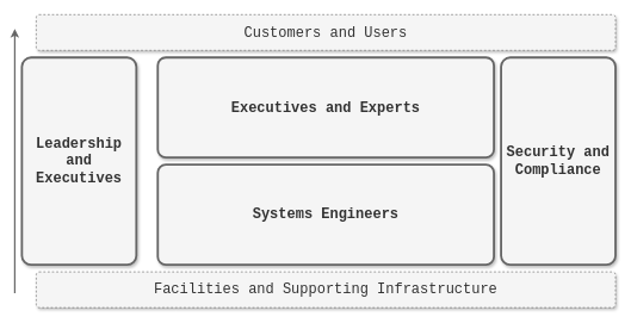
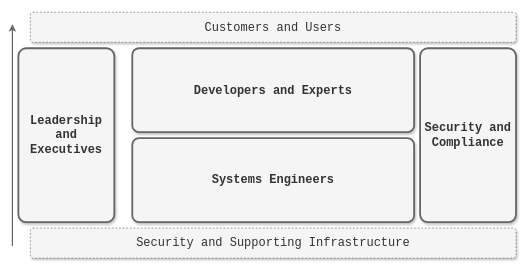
  <mxCell id="0" />
  <mxCell id="1" parent="0" />
  <mxCell id="2" value="&lt;div&gt;&lt;b&gt;Systems Engineers&lt;/b&gt;&lt;/div&gt;" style="rounded=1;whiteSpace=wrap;html=1;fontSize=20;fontFamily=Courier New;strokeWidth=3;arcSize=8;glass=0;shadow=1;fillColor=#f5f5f5;fontColor=#333333;strokeColor=#666666;" vertex="1" parent="1"><mxGeometry x="220" y="230" width="470" height="140" as="geometry" /></mxCell>
- <mxCell id="3" value="&lt;div&gt;&lt;b&gt;Executives and Experts&lt;/b&gt;&lt;br&gt;&lt;/div&gt;" style="rounded=1;whiteSpace=wrap;html=1;fontSize=20;fontFamily=Courier New;strokeWidth=3;arcSize=8;glass=0;shadow=1;fillColor=#f5f5f5;fontColor=#333333;strokeColor=#666666;" vertex="1" parent="1"><mxGeometry x="220" y="80" width="470" height="140" as="geometry" /></mxCell>
+ <mxCell id="3" value="&lt;div&gt;&lt;b&gt;Developers and Experts&lt;/b&gt;&lt;br&gt;&lt;/div&gt;" style="rounded=1;whiteSpace=wrap;html=1;fontSize=20;fontFamily=Courier New;strokeWidth=3;arcSize=8;glass=0;shadow=1;fillColor=#f5f5f5;fontColor=#333333;strokeColor=#666666;" vertex="1" parent="1"><mxGeometry x="220" y="80" width="470" height="140" as="geometry" /></mxCell>
  <mxCell id="4" value="&lt;div&gt;&lt;b&gt;Security and Compliance&lt;/b&gt;&lt;br&gt;&lt;/div&gt;" style="rounded=1;whiteSpace=wrap;html=1;fontSize=20;fontFamily=Courier New;strokeWidth=3;arcSize=8;glass=0;shadow=1;fillColor=#f5f5f5;fontColor=#333333;strokeColor=#666666;" vertex="1" parent="1"><mxGeometry x="700" y="80" width="160" height="290" as="geometry" /></mxCell>
  <mxCell id="5" value="&lt;div&gt;&lt;b&gt;Leadership and Executives&lt;/b&gt;&lt;br&gt;&lt;/div&gt;" style="rounded=1;whiteSpace=wrap;html=1;fontSize=20;fontFamily=Courier New;strokeWidth=3;arcSize=8;glass=0;shadow=1;fillColor=#f5f5f5;fontColor=#333333;strokeColor=#666666;" vertex="1" parent="1"><mxGeometry x="30" y="80" width="160" height="290" as="geometry" /></mxCell>
- <mxCell id="6" value="Facilities and Supporting Infrastructure" style="rounded=1;whiteSpace=wrap;html=1;fontSize=20;fontFamily=Courier New;strokeWidth=1;arcSize=8;dashed=1;glass=0;shadow=1;fillColor=#f5f5f5;fontColor=#333333;strokeColor=#666666;" vertex="1" parent="1"><mxGeometry x="50" y="380" width="810" height="50" as="geometry" /></mxCell>
+ <mxCell id="6" value="Security and Supporting Infrastructure" style="rounded=1;whiteSpace=wrap;html=1;fontSize=20;fontFamily=Courier New;strokeWidth=1;arcSize=8;dashed=1;glass=0;shadow=1;fillColor=#f5f5f5;fontColor=#333333;strokeColor=#666666;" vertex="1" parent="1"><mxGeometry x="50" y="380" width="810" height="50" as="geometry" /></mxCell>
  <mxCell id="7" value="Customers and Users" style="rounded=1;whiteSpace=wrap;html=1;fontSize=20;fontFamily=Courier New;strokeWidth=1;arcSize=8;dashed=1;glass=0;shadow=1;fillColor=#f5f5f5;fontColor=#333333;strokeColor=#666666;" vertex="1" parent="1"><mxGeometry x="50" y="20" width="810" height="50" as="geometry" /></mxCell>
  <mxCell id="8" value="" style="endArrow=classic;html=1;rounded=0;strokeWidth=2;fillColor=#f5f5f5;strokeColor=#666666;" edge="1" parent="1"><mxGeometry width="50" height="50" relative="1" as="geometry"><mxPoint x="20" y="410" as="sourcePoint" /><mxPoint x="20" y="40" as="targetPoint" /></mxGeometry></mxCell>
